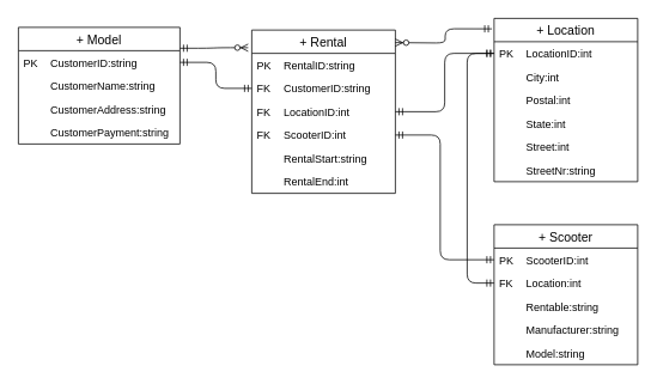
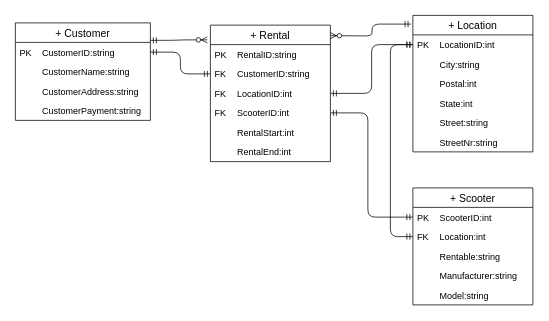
  <mxCell id="0" />
  <mxCell id="1" parent="0" />
- <mxCell id="2" value="+ Model" style="swimlane;fontStyle=0;childLayout=stackLayout;horizontal=1;startSize=26;horizontalStack=0;resizeParent=1;resizeParentMax=0;resizeLast=0;collapsible=1;marginBottom=0;align=center;fontSize=14;" parent="1" vertex="1"><mxGeometry x="20" y="30" width="180" height="130" as="geometry" /></mxCell>
+ <mxCell id="2" value="+ Customer" style="swimlane;fontStyle=0;childLayout=stackLayout;horizontal=1;startSize=26;horizontalStack=0;resizeParent=1;resizeParentMax=0;resizeLast=0;collapsible=1;marginBottom=0;align=center;fontSize=14;" parent="1" vertex="1"><mxGeometry x="20" y="30" width="180" height="130" as="geometry" /></mxCell>
  <mxCell id="3" value="CustomerID:string" style="shape=partialRectangle;top=0;left=0;right=0;bottom=0;fillColor=none;align=left;verticalAlign=top;fillColor=none;spacingLeft=34;spacingRight=4;overflow=hidden;rotatable=0;points=[[0,0.5],[1,0.5]];portConstraint=eastwest;dropTarget=0;fontSize=12;" parent="2" vertex="1"><mxGeometry y="26" width="180" height="26" as="geometry" /></mxCell>
  <mxCell id="4" value="PK" style="shape=partialRectangle;top=0;left=0;bottom=0;right=0;fillColor=none;align=left;verticalAlign=top;spacingLeft=4;spacingRight=4;overflow=hidden;rotatable=0;points=[];portConstraint=eastwest;part=1;fontSize=12;" parent="3" vertex="1" connectable="0"><mxGeometry width="30" height="26" as="geometry" /></mxCell>
  <mxCell id="5" value="CustomerName:string" style="shape=partialRectangle;top=0;left=0;right=0;bottom=0;align=left;verticalAlign=top;fillColor=none;spacingLeft=34;spacingRight=4;overflow=hidden;rotatable=0;points=[[0,0.5],[1,0.5]];portConstraint=eastwest;dropTarget=0;fontSize=12;" parent="2" vertex="1"><mxGeometry y="52" width="180" height="26" as="geometry" /></mxCell>
  <mxCell id="6" value="" style="shape=partialRectangle;top=0;left=0;bottom=0;right=0;fillColor=none;align=left;verticalAlign=top;spacingLeft=4;spacingRight=4;overflow=hidden;rotatable=0;points=[];portConstraint=eastwest;part=1;fontSize=12;" parent="5" vertex="1" connectable="0"><mxGeometry width="30" height="26" as="geometry" /></mxCell>
  <mxCell id="7" value="CustomerAddress:string" style="shape=partialRectangle;top=0;left=0;right=0;bottom=0;align=left;verticalAlign=top;fillColor=none;spacingLeft=34;spacingRight=4;overflow=hidden;rotatable=0;points=[[0,0.5],[1,0.5]];portConstraint=eastwest;dropTarget=0;fontSize=12;" vertex="1" parent="2"><mxGeometry y="78" width="180" height="26" as="geometry" /></mxCell>
  <mxCell id="8" value="" style="shape=partialRectangle;top=0;left=0;bottom=0;right=0;fillColor=none;align=left;verticalAlign=top;spacingLeft=4;spacingRight=4;overflow=hidden;rotatable=0;points=[];portConstraint=eastwest;part=1;fontSize=12;" vertex="1" connectable="0" parent="7"><mxGeometry width="30" height="26" as="geometry" /></mxCell>
  <mxCell id="9" value="CustomerPayment:string" style="shape=partialRectangle;top=0;left=0;right=0;bottom=0;align=left;verticalAlign=top;fillColor=none;spacingLeft=34;spacingRight=4;overflow=hidden;rotatable=0;points=[[0,0.5],[1,0.5]];portConstraint=eastwest;dropTarget=0;fontSize=12;" vertex="1" parent="2"><mxGeometry y="104" width="180" height="26" as="geometry" /></mxCell>
  <mxCell id="10" value="" style="shape=partialRectangle;top=0;left=0;bottom=0;right=0;fillColor=none;align=left;verticalAlign=top;spacingLeft=4;spacingRight=4;overflow=hidden;rotatable=0;points=[];portConstraint=eastwest;part=1;fontSize=12;" vertex="1" connectable="0" parent="9"><mxGeometry width="30" height="26" as="geometry" /></mxCell>
  <mxCell id="11" value="+ Location" style="swimlane;fontStyle=0;childLayout=stackLayout;horizontal=1;startSize=26;horizontalStack=0;resizeParent=1;resizeParentMax=0;resizeLast=0;collapsible=1;marginBottom=0;align=center;fontSize=14;" parent="1" vertex="1"><mxGeometry x="550" y="20" width="160" height="182" as="geometry" /></mxCell>
  <mxCell id="12" value="LocationID:int" style="shape=partialRectangle;top=0;left=0;right=0;bottom=0;fillColor=none;align=left;verticalAlign=top;fillColor=none;spacingLeft=34;spacingRight=4;overflow=hidden;rotatable=0;points=[[0,0.5],[1,0.5]];portConstraint=eastwest;dropTarget=0;fontSize=12;" parent="11" vertex="1"><mxGeometry y="26" width="160" height="26" as="geometry" /></mxCell>
  <mxCell id="13" value="PK" style="shape=partialRectangle;top=0;left=0;bottom=0;right=0;fillColor=none;align=left;verticalAlign=top;spacingLeft=4;spacingRight=4;overflow=hidden;rotatable=0;points=[];portConstraint=eastwest;part=1;fontSize=12;" parent="12" vertex="1" connectable="0"><mxGeometry width="30" height="26" as="geometry" /></mxCell>
- <mxCell id="14" value="City:int" style="shape=partialRectangle;top=0;left=0;right=0;bottom=0;align=left;verticalAlign=top;fillColor=none;spacingLeft=34;spacingRight=4;overflow=hidden;rotatable=0;points=[[0,0.5],[1,0.5]];portConstraint=eastwest;dropTarget=0;fontSize=12;" parent="11" vertex="1"><mxGeometry y="52" width="160" height="26" as="geometry" /></mxCell>
+ <mxCell id="14" value="City:string" style="shape=partialRectangle;top=0;left=0;right=0;bottom=0;align=left;verticalAlign=top;fillColor=none;spacingLeft=34;spacingRight=4;overflow=hidden;rotatable=0;points=[[0,0.5],[1,0.5]];portConstraint=eastwest;dropTarget=0;fontSize=12;" parent="11" vertex="1"><mxGeometry y="52" width="160" height="26" as="geometry" /></mxCell>
  <mxCell id="15" value="" style="shape=partialRectangle;top=0;left=0;bottom=0;right=0;fillColor=none;align=left;verticalAlign=top;spacingLeft=4;spacingRight=4;overflow=hidden;rotatable=0;points=[];portConstraint=eastwest;part=1;fontSize=12;" parent="14" vertex="1" connectable="0"><mxGeometry width="30" height="26" as="geometry" /></mxCell>
  <mxCell id="16" value="Postal:int" style="shape=partialRectangle;top=0;left=0;right=0;bottom=0;align=left;verticalAlign=top;fillColor=none;spacingLeft=34;spacingRight=4;overflow=hidden;rotatable=0;points=[[0,0.5],[1,0.5]];portConstraint=eastwest;dropTarget=0;fontSize=12;" parent="11" vertex="1"><mxGeometry y="78" width="160" height="26" as="geometry" /></mxCell>
  <mxCell id="17" value="" style="shape=partialRectangle;top=0;left=0;bottom=0;right=0;fillColor=none;align=left;verticalAlign=top;spacingLeft=4;spacingRight=4;overflow=hidden;rotatable=0;points=[];portConstraint=eastwest;part=1;fontSize=12;" parent="16" vertex="1" connectable="0"><mxGeometry width="30" height="26" as="geometry" /></mxCell>
  <mxCell id="18" value="State:int" style="shape=partialRectangle;top=0;left=0;right=0;bottom=0;align=left;verticalAlign=top;fillColor=none;spacingLeft=34;spacingRight=4;overflow=hidden;rotatable=0;points=[[0,0.5],[1,0.5]];portConstraint=eastwest;dropTarget=0;fontSize=12;" vertex="1" parent="11"><mxGeometry y="104" width="160" height="26" as="geometry" /></mxCell>
  <mxCell id="19" value="" style="shape=partialRectangle;top=0;left=0;bottom=0;right=0;fillColor=none;align=left;verticalAlign=top;spacingLeft=4;spacingRight=4;overflow=hidden;rotatable=0;points=[];portConstraint=eastwest;part=1;fontSize=12;" vertex="1" connectable="0" parent="18"><mxGeometry width="30" height="26" as="geometry" /></mxCell>
- <mxCell id="20" value="Street:int" style="shape=partialRectangle;top=0;left=0;right=0;bottom=0;align=left;verticalAlign=top;fillColor=none;spacingLeft=34;spacingRight=4;overflow=hidden;rotatable=0;points=[[0,0.5],[1,0.5]];portConstraint=eastwest;dropTarget=0;fontSize=12;" parent="11" vertex="1"><mxGeometry y="130" width="160" height="26" as="geometry" /></mxCell>
+ <mxCell id="20" value="Street:string" style="shape=partialRectangle;top=0;left=0;right=0;bottom=0;align=left;verticalAlign=top;fillColor=none;spacingLeft=34;spacingRight=4;overflow=hidden;rotatable=0;points=[[0,0.5],[1,0.5]];portConstraint=eastwest;dropTarget=0;fontSize=12;" parent="11" vertex="1"><mxGeometry y="130" width="160" height="26" as="geometry" /></mxCell>
  <mxCell id="21" value="" style="shape=partialRectangle;top=0;left=0;bottom=0;right=0;fillColor=none;align=left;verticalAlign=top;spacingLeft=4;spacingRight=4;overflow=hidden;rotatable=0;points=[];portConstraint=eastwest;part=1;fontSize=12;" parent="20" vertex="1" connectable="0"><mxGeometry width="30" height="26" as="geometry" /></mxCell>
  <mxCell id="22" value="StreetNr:string" style="shape=partialRectangle;top=0;left=0;right=0;bottom=0;align=left;verticalAlign=top;fillColor=none;spacingLeft=34;spacingRight=4;overflow=hidden;rotatable=0;points=[[0,0.5],[1,0.5]];portConstraint=eastwest;dropTarget=0;fontSize=12;" parent="11" vertex="1"><mxGeometry y="156" width="160" height="26" as="geometry" /></mxCell>
  <mxCell id="23" value="" style="shape=partialRectangle;top=0;left=0;bottom=0;right=0;fillColor=none;align=left;verticalAlign=top;spacingLeft=4;spacingRight=4;overflow=hidden;rotatable=0;points=[];portConstraint=eastwest;part=1;fontSize=12;" parent="22" vertex="1" connectable="0"><mxGeometry width="30" height="26" as="geometry" /></mxCell>
  <mxCell id="24" value="" style="fontSize=12;html=1;endArrow=ERmandOne;startArrow=ERmandOne;edgeStyle=orthogonalEdgeStyle;entryX=0;entryY=0.5;entryDx=0;entryDy=0;" parent="1" source="33" target="40" edge="1"><mxGeometry width="100" height="100" relative="1" as="geometry"><mxPoint x="400" y="215" as="sourcePoint" /><mxPoint x="540" y="300" as="targetPoint" /><Array as="points"><mxPoint x="490" y="150" /><mxPoint x="490" y="289" /></Array></mxGeometry></mxCell>
  <mxCell id="25" value="" style="edgeStyle=entityRelationEdgeStyle;fontSize=12;html=1;endArrow=ERzeroToMany;startArrow=ERmandOne;exitX=1;exitY=0.179;exitDx=0;exitDy=0;exitPerimeter=0;entryX=-0.025;entryY=0.108;entryDx=0;entryDy=0;entryPerimeter=0;" parent="1" source="2" target="26" edge="1"><mxGeometry width="100" height="100" relative="1" as="geometry"><mxPoint x="160" y="250" as="sourcePoint" /><mxPoint x="219" y="80" as="targetPoint" /></mxGeometry></mxCell>
  <mxCell id="26" value="+ Rental" style="swimlane;fontStyle=0;childLayout=stackLayout;horizontal=1;startSize=26;horizontalStack=0;resizeParent=1;resizeParentMax=0;resizeLast=0;collapsible=1;marginBottom=0;align=center;fontSize=14;" parent="1" vertex="1"><mxGeometry x="280" y="33" width="160" height="182" as="geometry" /></mxCell>
  <mxCell id="27" value="RentalID:string" style="shape=partialRectangle;top=0;left=0;right=0;bottom=0;fillColor=none;align=left;verticalAlign=top;fillColor=none;spacingLeft=34;spacingRight=4;overflow=hidden;rotatable=0;points=[[0,0.5],[1,0.5]];portConstraint=eastwest;dropTarget=0;fontSize=12;" parent="26" vertex="1"><mxGeometry y="26" width="160" height="26" as="geometry" /></mxCell>
  <mxCell id="28" value="PK" style="shape=partialRectangle;top=0;left=0;bottom=0;right=0;fillColor=none;align=left;verticalAlign=top;spacingLeft=4;spacingRight=4;overflow=hidden;rotatable=0;points=[];portConstraint=eastwest;part=1;fontSize=12;" parent="27" vertex="1" connectable="0"><mxGeometry width="30" height="26" as="geometry" /></mxCell>
  <mxCell id="29" value="CustomerID:string" style="shape=partialRectangle;top=0;left=0;right=0;bottom=0;align=left;verticalAlign=top;fillColor=none;spacingLeft=34;spacingRight=4;overflow=hidden;rotatable=0;points=[[0,0.5],[1,0.5]];portConstraint=eastwest;dropTarget=0;fontSize=12;" parent="26" vertex="1"><mxGeometry y="52" width="160" height="26" as="geometry" /></mxCell>
  <mxCell id="30" value="FK" style="shape=partialRectangle;top=0;left=0;bottom=0;right=0;fillColor=none;align=left;verticalAlign=top;spacingLeft=4;spacingRight=4;overflow=hidden;rotatable=0;points=[];portConstraint=eastwest;part=1;fontSize=12;" parent="29" vertex="1" connectable="0"><mxGeometry width="30" height="26" as="geometry" /></mxCell>
  <mxCell id="31" value="LocationID:int" style="shape=partialRectangle;top=0;left=0;right=0;bottom=0;align=left;verticalAlign=top;fillColor=none;spacingLeft=34;spacingRight=4;overflow=hidden;rotatable=0;points=[[0,0.5],[1,0.5]];portConstraint=eastwest;dropTarget=0;fontSize=12;" parent="26" vertex="1"><mxGeometry y="78" width="160" height="26" as="geometry" /></mxCell>
  <mxCell id="32" value="FK" style="shape=partialRectangle;top=0;left=0;bottom=0;right=0;fillColor=none;align=left;verticalAlign=top;spacingLeft=4;spacingRight=4;overflow=hidden;rotatable=0;points=[];portConstraint=eastwest;part=1;fontSize=12;" parent="31" vertex="1" connectable="0"><mxGeometry width="30" height="26" as="geometry" /></mxCell>
  <mxCell id="33" value="ScooterID:int" style="shape=partialRectangle;top=0;left=0;right=0;bottom=0;align=left;verticalAlign=top;fillColor=none;spacingLeft=34;spacingRight=4;overflow=hidden;rotatable=0;points=[[0,0.5],[1,0.5]];portConstraint=eastwest;dropTarget=0;fontSize=12;" parent="26" vertex="1"><mxGeometry y="104" width="160" height="26" as="geometry" /></mxCell>
  <mxCell id="34" value="FK" style="shape=partialRectangle;top=0;left=0;bottom=0;right=0;fillColor=none;align=left;verticalAlign=top;spacingLeft=4;spacingRight=4;overflow=hidden;rotatable=0;points=[];portConstraint=eastwest;part=1;fontSize=12;" parent="33" vertex="1" connectable="0"><mxGeometry width="30" height="26" as="geometry" /></mxCell>
- <mxCell id="35" value="RentalStart:string" style="shape=partialRectangle;top=0;left=0;right=0;bottom=0;align=left;verticalAlign=top;fillColor=none;spacingLeft=34;spacingRight=4;overflow=hidden;rotatable=0;points=[[0,0.5],[1,0.5]];portConstraint=eastwest;dropTarget=0;fontSize=12;" vertex="1" parent="26"><mxGeometry y="130" width="160" height="26" as="geometry" /></mxCell>
+ <mxCell id="35" value="RentalStart:int" style="shape=partialRectangle;top=0;left=0;right=0;bottom=0;align=left;verticalAlign=top;fillColor=none;spacingLeft=34;spacingRight=4;overflow=hidden;rotatable=0;points=[[0,0.5],[1,0.5]];portConstraint=eastwest;dropTarget=0;fontSize=12;" vertex="1" parent="26"><mxGeometry y="130" width="160" height="26" as="geometry" /></mxCell>
  <mxCell id="36" value="" style="shape=partialRectangle;top=0;left=0;bottom=0;right=0;fillColor=none;align=left;verticalAlign=top;spacingLeft=4;spacingRight=4;overflow=hidden;rotatable=0;points=[];portConstraint=eastwest;part=1;fontSize=12;" vertex="1" connectable="0" parent="35"><mxGeometry width="30" height="26" as="geometry" /></mxCell>
  <mxCell id="37" value="RentalEnd:int" style="shape=partialRectangle;top=0;left=0;right=0;bottom=0;align=left;verticalAlign=top;fillColor=none;spacingLeft=34;spacingRight=4;overflow=hidden;rotatable=0;points=[[0,0.5],[1,0.5]];portConstraint=eastwest;dropTarget=0;fontSize=12;" vertex="1" parent="26"><mxGeometry y="156" width="160" height="26" as="geometry" /></mxCell>
  <mxCell id="38" value="" style="shape=partialRectangle;top=0;left=0;bottom=0;right=0;fillColor=none;align=left;verticalAlign=top;spacingLeft=4;spacingRight=4;overflow=hidden;rotatable=0;points=[];portConstraint=eastwest;part=1;fontSize=12;" vertex="1" connectable="0" parent="37"><mxGeometry width="30" height="26" as="geometry" /></mxCell>
  <mxCell id="39" value="+ Scooter" style="swimlane;fontStyle=0;childLayout=stackLayout;horizontal=1;startSize=26;horizontalStack=0;resizeParent=1;resizeParentMax=0;resizeLast=0;collapsible=1;marginBottom=0;align=center;fontSize=14;" parent="1" vertex="1"><mxGeometry x="550" y="250" width="160" height="156" as="geometry" /></mxCell>
  <mxCell id="40" value="ScooterID:int" style="shape=partialRectangle;top=0;left=0;right=0;bottom=0;fillColor=none;align=left;verticalAlign=top;fillColor=none;spacingLeft=34;spacingRight=4;overflow=hidden;rotatable=0;points=[[0,0.5],[1,0.5]];portConstraint=eastwest;dropTarget=0;fontSize=12;" parent="39" vertex="1"><mxGeometry y="26" width="160" height="26" as="geometry" /></mxCell>
  <mxCell id="41" value="PK" style="shape=partialRectangle;top=0;left=0;bottom=0;right=0;fillColor=none;align=left;verticalAlign=top;spacingLeft=4;spacingRight=4;overflow=hidden;rotatable=0;points=[];portConstraint=eastwest;part=1;fontSize=12;" parent="40" vertex="1" connectable="0"><mxGeometry width="30" height="26" as="geometry" /></mxCell>
  <mxCell id="42" value="Location:int" style="shape=partialRectangle;top=0;left=0;right=0;bottom=0;fillColor=none;align=left;verticalAlign=top;fillColor=none;spacingLeft=34;spacingRight=4;overflow=hidden;rotatable=0;points=[[0,0.5],[1,0.5]];portConstraint=eastwest;dropTarget=0;fontSize=12;" vertex="1" parent="39"><mxGeometry y="52" width="160" height="26" as="geometry" /></mxCell>
  <mxCell id="43" value="FK" style="shape=partialRectangle;top=0;left=0;bottom=0;right=0;fillColor=none;align=left;verticalAlign=top;spacingLeft=4;spacingRight=4;overflow=hidden;rotatable=0;points=[];portConstraint=eastwest;part=1;fontSize=12;" vertex="1" connectable="0" parent="42"><mxGeometry width="30" height="26" as="geometry" /></mxCell>
  <mxCell id="44" value="Rentable:string" style="shape=partialRectangle;top=0;left=0;right=0;bottom=0;align=left;verticalAlign=top;fillColor=none;spacingLeft=34;spacingRight=4;overflow=hidden;rotatable=0;points=[[0,0.5],[1,0.5]];portConstraint=eastwest;dropTarget=0;fontSize=12;" parent="39" vertex="1"><mxGeometry y="78" width="160" height="26" as="geometry" /></mxCell>
  <mxCell id="45" value="" style="shape=partialRectangle;top=0;left=0;bottom=0;right=0;fillColor=none;align=left;verticalAlign=top;spacingLeft=4;spacingRight=4;overflow=hidden;rotatable=0;points=[];portConstraint=eastwest;part=1;fontSize=12;" parent="44" vertex="1" connectable="0"><mxGeometry width="30" height="26" as="geometry" /></mxCell>
  <mxCell id="46" value="Manufacturer:string" style="shape=partialRectangle;top=0;left=0;right=0;bottom=0;align=left;verticalAlign=top;fillColor=none;spacingLeft=34;spacingRight=4;overflow=hidden;rotatable=0;points=[[0,0.5],[1,0.5]];portConstraint=eastwest;dropTarget=0;fontSize=12;" parent="39" vertex="1"><mxGeometry y="104" width="160" height="26" as="geometry" /></mxCell>
  <mxCell id="47" value="" style="shape=partialRectangle;top=0;left=0;bottom=0;right=0;fillColor=none;align=left;verticalAlign=top;spacingLeft=4;spacingRight=4;overflow=hidden;rotatable=0;points=[];portConstraint=eastwest;part=1;fontSize=12;" parent="46" vertex="1" connectable="0"><mxGeometry width="30" height="26" as="geometry" /></mxCell>
  <mxCell id="48" value="Model:string" style="shape=partialRectangle;top=0;left=0;right=0;bottom=0;align=left;verticalAlign=top;fillColor=none;spacingLeft=34;spacingRight=4;overflow=hidden;rotatable=0;points=[[0,0.5],[1,0.5]];portConstraint=eastwest;dropTarget=0;fontSize=12;" parent="39" vertex="1"><mxGeometry y="130" width="160" height="26" as="geometry" /></mxCell>
  <mxCell id="49" value="" style="shape=partialRectangle;top=0;left=0;bottom=0;right=0;fillColor=none;align=left;verticalAlign=top;spacingLeft=4;spacingRight=4;overflow=hidden;rotatable=0;points=[];portConstraint=eastwest;part=1;fontSize=12;" parent="48" vertex="1" connectable="0"><mxGeometry width="30" height="26" as="geometry" /></mxCell>
  <mxCell id="50" value="" style="edgeStyle=orthogonalEdgeStyle;fontSize=12;html=1;endArrow=ERmandOne;startArrow=ERmandOne;entryX=0;entryY=0.5;entryDx=0;entryDy=0;exitX=1;exitY=0.5;exitDx=0;exitDy=0;" edge="1" parent="1" source="3" target="29"><mxGeometry width="100" height="100" relative="1" as="geometry"><mxPoint x="450" y="160" as="sourcePoint" /><mxPoint x="556.96" y="275.99" as="targetPoint" /></mxGeometry></mxCell>
  <mxCell id="51" value="" style="edgeStyle=orthogonalEdgeStyle;fontSize=12;html=1;endArrow=ERmandOne;startArrow=ERmandOne;entryX=1;entryY=0.5;entryDx=0;entryDy=0;exitX=0;exitY=0.5;exitDx=0;exitDy=0;" edge="1" parent="1" source="12" target="31"><mxGeometry width="100" height="100" relative="1" as="geometry"><mxPoint x="460" y="170" as="sourcePoint" /><mxPoint x="566.96" y="285.99" as="targetPoint" /></mxGeometry></mxCell>
  <mxCell id="52" value="" style="fontSize=12;html=1;endArrow=ERzeroToMany;startArrow=ERmandOne;exitX=-0.015;exitY=0.064;exitDx=0;exitDy=0;exitPerimeter=0;edgeStyle=orthogonalEdgeStyle;" edge="1" parent="1" source="11"><mxGeometry width="100" height="100" relative="1" as="geometry"><mxPoint x="210" y="63.27" as="sourcePoint" /><mxPoint x="440" y="47" as="targetPoint" /></mxGeometry></mxCell>
  <mxCell id="53" value="" style="edgeStyle=orthogonalEdgeStyle;fontSize=12;html=1;endArrow=ERmandOne;startArrow=ERmandOne;entryX=0;entryY=0.5;entryDx=0;entryDy=0;exitX=0;exitY=0.5;exitDx=0;exitDy=0;" edge="1" parent="1" source="12" target="42"><mxGeometry width="100" height="100" relative="1" as="geometry"><mxPoint x="560" y="69" as="sourcePoint" /><mxPoint x="450" y="134" as="targetPoint" /><Array as="points"><mxPoint x="520" y="59" /><mxPoint x="520" y="315" /></Array></mxGeometry></mxCell>
